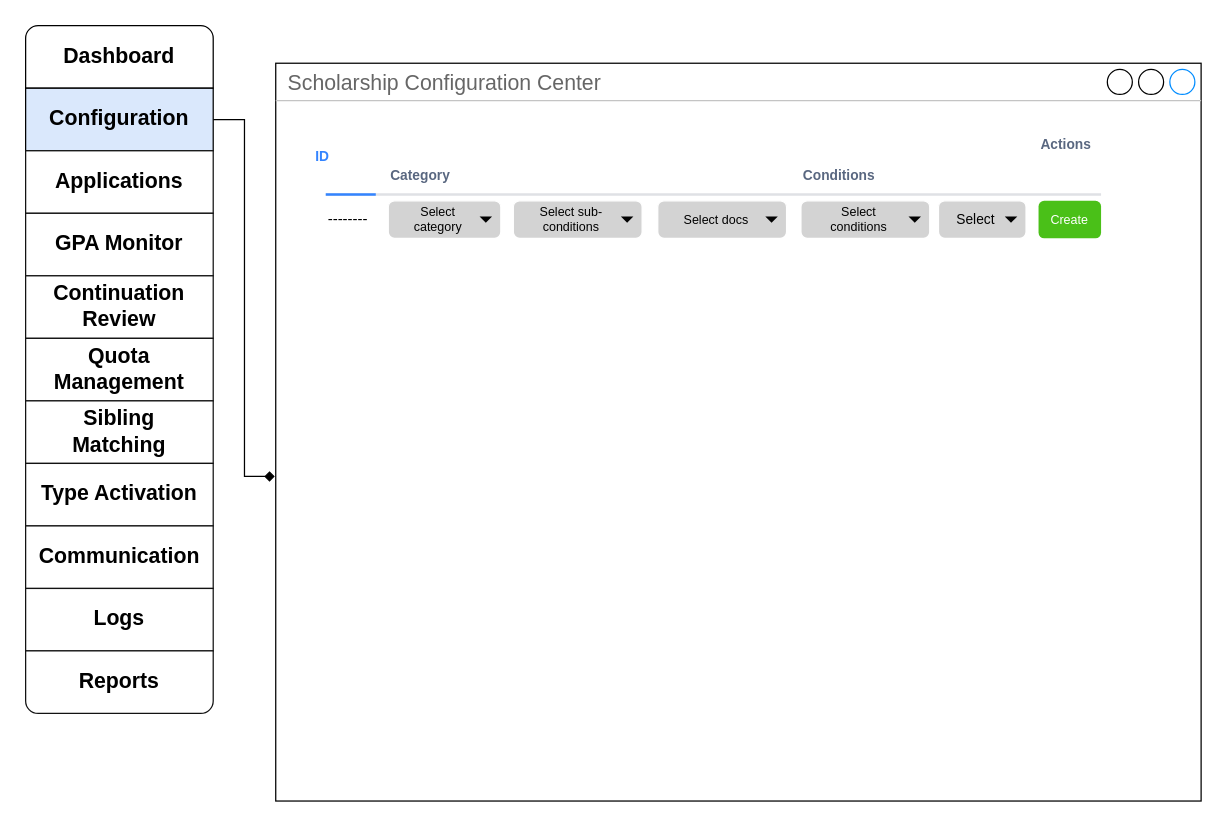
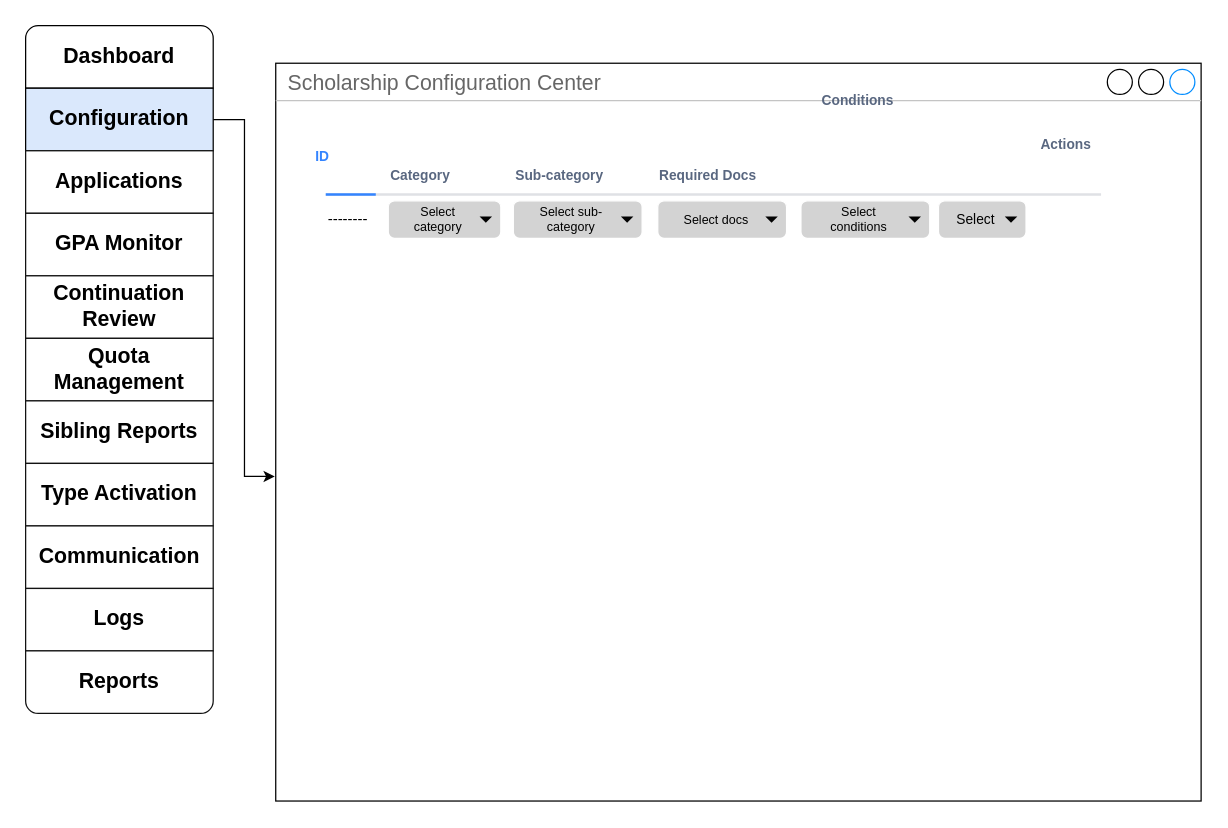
  <mxCell id="0" />
  <mxCell id="1" parent="0" />
  <mxCell id="2" value="Scholarship Configuration Center" style="strokeWidth=1;shadow=0;dashed=0;align=center;html=1;shape=mxgraph.mockup.containers.window;align=left;verticalAlign=top;spacingLeft=8;strokeColor2=#008cff;strokeColor3=#c4c4c4;fontColor=#666666;mainText=;fontSize=17;labelBackgroundColor=none;whiteSpace=wrap;" parent="1" vertex="1"><mxGeometry x="220" y="50" width="740" height="590" as="geometry" /></mxCell>
  <mxCell id="3" value="" style="swimlane;shape=mxgraph.bootstrap.anchor;strokeColor=light-dark(#121212, #ededed);fillColor=#ffffff;fontColor=#000000;fontStyle=0;childLayout=stackLayout;horizontal=1;startSize=0;horizontalStack=0;resizeParent=1;resizeParentMax=0;resizeLast=0;collapsible=0;marginBottom=0;whiteSpace=wrap;html=1;" parent="1" vertex="1"><mxGeometry x="20" y="20" width="150" height="550" as="geometry" /></mxCell>
  <mxCell id="4" value="Dashboard" style="text;strokeColor=light-dark(#000000, #229afd);align=center;verticalAlign=middle;spacingLeft=10;spacingRight=10;overflow=hidden;points=[[0,0.5],[1,0.5]];portConstraint=eastwest;rotatable=0;whiteSpace=wrap;html=1;shape=mxgraph.mockup.topButton;rSize=10;fillColor=light-dark(#ffffff, #229afd);fontColor=#000000;fontSize=17;fontStyle=1;" parent="3" vertex="1"><mxGeometry width="150" height="50" as="geometry" /></mxCell>
  <mxCell id="5" value="Configuration" style="text;strokeColor=light-dark(#000000, #5c79a3);align=center;verticalAlign=middle;spacingLeft=10;spacingRight=10;overflow=hidden;points=[[0,0.5],[1,0.5]];portConstraint=eastwest;rotatable=0;whiteSpace=wrap;html=1;rSize=5;fillColor=#dae8fc;fontSize=17;fontStyle=1;" parent="3" vertex="1"><mxGeometry y="50" width="150" height="50" as="geometry" /></mxCell>
  <mxCell id="6" value="Applications" style="text;strokeColor=inherit;align=center;verticalAlign=middle;spacingLeft=10;spacingRight=10;overflow=hidden;points=[[0,0.5],[1,0.5]];portConstraint=eastwest;rotatable=0;whiteSpace=wrap;html=1;rSize=5;fillColor=inherit;fontColor=inherit;fontSize=17;fontStyle=1;" parent="3" vertex="1"><mxGeometry y="100" width="150" height="50" as="geometry" /></mxCell>
  <mxCell id="7" value="GPA Monitor" style="text;strokeColor=inherit;align=center;verticalAlign=middle;spacingLeft=10;spacingRight=10;overflow=hidden;points=[[0,0.5],[1,0.5]];portConstraint=eastwest;rotatable=0;whiteSpace=wrap;html=1;rSize=5;fillColor=inherit;fontColor=inherit;fontSize=17;fontStyle=1;" parent="3" vertex="1"><mxGeometry y="150" width="150" height="50" as="geometry" /></mxCell>
  <mxCell id="8" value="Continuation Review" style="text;strokeColor=inherit;align=center;verticalAlign=middle;spacingLeft=10;spacingRight=10;overflow=hidden;points=[[0,0.5],[1,0.5]];portConstraint=eastwest;rotatable=0;whiteSpace=wrap;html=1;rSize=5;fillColor=inherit;fontColor=inherit;fontSize=17;fontStyle=1;" parent="3" vertex="1"><mxGeometry y="200" width="150" height="50" as="geometry" /></mxCell>
  <mxCell id="9" value="Quota Management" style="text;strokeColor=inherit;align=center;verticalAlign=middle;spacingLeft=10;spacingRight=10;overflow=hidden;points=[[0,0.5],[1,0.5]];portConstraint=eastwest;rotatable=0;whiteSpace=wrap;html=1;rSize=5;fillColor=inherit;fontColor=inherit;fontSize=17;fontStyle=1;" parent="3" vertex="1"><mxGeometry y="250" width="150" height="50" as="geometry" /></mxCell>
- <mxCell id="10" value="Sibling Matching" style="text;strokeColor=inherit;align=center;verticalAlign=middle;spacingLeft=10;spacingRight=10;overflow=hidden;points=[[0,0.5],[1,0.5]];portConstraint=eastwest;rotatable=0;whiteSpace=wrap;html=1;rSize=5;fillColor=inherit;fontColor=inherit;fontSize=17;fontStyle=1;" parent="3" vertex="1"><mxGeometry y="300" width="150" height="50" as="geometry" /></mxCell>
+ <mxCell id="10" value="Sibling Reports" style="text;strokeColor=inherit;align=center;verticalAlign=middle;spacingLeft=10;spacingRight=10;overflow=hidden;points=[[0,0.5],[1,0.5]];portConstraint=eastwest;rotatable=0;whiteSpace=wrap;html=1;rSize=5;fillColor=inherit;fontColor=inherit;fontSize=17;fontStyle=1;" parent="3" vertex="1"><mxGeometry y="300" width="150" height="50" as="geometry" /></mxCell>
  <mxCell id="11" value="Type Activation" style="text;strokeColor=inherit;align=center;verticalAlign=middle;spacingLeft=10;spacingRight=10;overflow=hidden;points=[[0,0.5],[1,0.5]];portConstraint=eastwest;rotatable=0;whiteSpace=wrap;html=1;rSize=5;fillColor=inherit;fontColor=inherit;fontSize=17;fontStyle=1;" parent="3" vertex="1"><mxGeometry y="350" width="150" height="50" as="geometry" /></mxCell>
  <mxCell id="12" value="Communication" style="text;strokeColor=inherit;align=center;verticalAlign=middle;spacingLeft=10;spacingRight=10;overflow=hidden;points=[[0,0.5],[1,0.5]];portConstraint=eastwest;rotatable=0;whiteSpace=wrap;html=1;rSize=5;fillColor=inherit;fontColor=inherit;fontSize=17;fontStyle=1;" parent="3" vertex="1"><mxGeometry y="400" width="150" height="50" as="geometry" /></mxCell>
  <mxCell id="13" value="Logs" style="text;strokeColor=inherit;align=center;verticalAlign=middle;spacingLeft=10;spacingRight=10;overflow=hidden;points=[[0,0.5],[1,0.5]];portConstraint=eastwest;rotatable=0;whiteSpace=wrap;html=1;rSize=5;fillColor=inherit;fontColor=inherit;fontSize=17;fontStyle=1;" parent="3" vertex="1"><mxGeometry y="450" width="150" height="50" as="geometry" /></mxCell>
  <mxCell id="14" value="Reports" style="text;strokeColor=inherit;align=center;verticalAlign=middle;spacingLeft=10;spacingRight=10;overflow=hidden;points=[[0,0.5],[1,0.5]];portConstraint=eastwest;rotatable=0;whiteSpace=wrap;html=1;shape=mxgraph.mockup.bottomButton;rSize=10;fillColor=inherit;fontColor=inherit;fontSize=17;fontStyle=1;" parent="3" vertex="1"><mxGeometry y="500" width="150" height="50" as="geometry" /></mxCell>
- <mxCell id="15" style="edgeStyle=orthogonalEdgeStyle;rounded=0;orthogonalLoop=1;jettySize=auto;html=1;exitX=1;exitY=0.5;exitDx=0;exitDy=0;entryX=-0.001;entryY=0.56;entryDx=0;entryDy=0;entryPerimeter=0;endArrow=diamond;" parent="1" source="5" target="2" edge="1"><mxGeometry relative="1" as="geometry" /></mxCell>
+ <mxCell id="15" style="edgeStyle=orthogonalEdgeStyle;rounded=0;orthogonalLoop=1;jettySize=auto;html=1;exitX=1;exitY=0.5;exitDx=0;exitDy=0;entryX=-0.001;entryY=0.56;entryDx=0;entryDy=0;entryPerimeter=0;" parent="1" source="5" target="2" edge="1"><mxGeometry relative="1" as="geometry" /></mxCell>
  <mxCell id="16" value="ID" style="html=1;fillColor=none;strokeColor=none;fontSize=11;align=left;fontColor=#3384FF;fontStyle=1;whiteSpace=wrap" parent="1" vertex="1"><mxGeometry x="250" y="115" width="50" height="20" as="geometry" /></mxCell>
  <mxCell id="17" value="Category" style="html=1;fillColor=none;strokeColor=none;fontSize=11;align=left;fontColor=#596780;fontStyle=1;whiteSpace=wrap" parent="1" vertex="1"><mxGeometry x="310" y="130" width="60" height="20" as="geometry" /></mxCell>
+ <mxCell id="18" value="Sub-category" style="html=1;fillColor=none;strokeColor=none;fontSize=11;align=left;fontColor=#596780;fontStyle=1;whiteSpace=wrap" parent="1" vertex="1"><mxGeometry x="410" y="130" width="76" height="20" as="geometry" /></mxCell>
+ <mxCell id="19" value="Required Docs" style="html=1;fillColor=none;strokeColor=none;fontSize=11;align=left;fontColor=#596780;fontStyle=1;whiteSpace=wrap" parent="1" vertex="1"><mxGeometry x="525" y="130" width="90" height="20" as="geometry" /></mxCell>
  <mxCell id="20" value="" style="shape=line;strokeWidth=2;html=1;strokeColor=#DFE1E5;resizeWidth=1" parent="1" vertex="1"><mxGeometry x="260" width="620" height="10" as="geometry" y="150" /></mxCell>
  <mxCell id="21" value="" style="shape=line;strokeWidth=2;html=1;strokeColor=#3384FF;resizeWidth=1" parent="1" vertex="1"><mxGeometry x="260" width="40" height="10" as="geometry" y="150" /></mxCell>
- <mxCell id="22" value="Conditions" style="html=1;fillColor=none;strokeColor=none;fontSize=11;align=left;fontColor=#596780;fontStyle=1;whiteSpace=wrap" parent="1" vertex="1"><mxGeometry x="640" y="130" width="70" height="20" as="geometry" /></mxCell>
+ <mxCell id="22" value="Conditions" style="html=1;fillColor=none;strokeColor=none;fontSize=11;align=left;fontColor=#596780;fontStyle=1;whiteSpace=wrap" parent="1" vertex="1"><mxGeometry x="655" y="70" width="70" height="20" as="geometry" /></mxCell>
  <mxCell id="23" value="Actions" style="html=1;fillColor=none;strokeColor=none;fontSize=11;align=left;fontColor=#596780;fontStyle=1;whiteSpace=wrap" parent="1" vertex="1"><mxGeometry x="830" y="105" width="50" height="20" as="geometry" /></mxCell>
  <mxCell id="24" value="--------" style="rounded=0;whiteSpace=wrap;html=1;strokeColor=none;align=left;" parent="1" vertex="1"><mxGeometry x="260" y="160" width="60" height="30" as="geometry" /></mxCell>
  <mxCell id="25" value="Select category" style="html=1;shadow=0;dashed=0;shape=mxgraph.bootstrap.rrect;rSize=5;strokeColor=light-dark(#ffffff, #9577a3);strokeWidth=1;fillColor=light-dark(#d3d3d3, #6a6a6a);whiteSpace=wrap;align=center;verticalAlign=middle;fontStyle=0;fontSize=10;spacingLeft=10;spacingRight=20;" vertex="1" parent="1"><mxGeometry x="310" y="160" width="90" height="30" as="geometry" /></mxCell>
  <mxCell id="26" value="" style="shape=triangle;direction=south;fillColor=light-dark(#020202, #121212);strokeColor=none;perimeter=none;" vertex="1" parent="25"><mxGeometry x="1" y="0.5" width="10" height="5" relative="1" as="geometry"><mxPoint x="-17" y="-2.5" as="offset" /></mxGeometry></mxCell>
- <mxCell id="27" value="Select sub-conditions" style="html=1;shadow=0;dashed=0;shape=mxgraph.bootstrap.rrect;rSize=5;strokeColor=light-dark(#ffffff, #9577a3);strokeWidth=1;fillColor=light-dark(#d3d3d3, #6a6a6a);whiteSpace=wrap;align=center;verticalAlign=middle;fontStyle=0;fontSize=10;spacingLeft=10;spacingRight=20;" vertex="1" parent="1"><mxGeometry x="410" y="160" width="103" height="30" as="geometry" /></mxCell>
+ <mxCell id="27" value="Select sub-category" style="html=1;shadow=0;dashed=0;shape=mxgraph.bootstrap.rrect;rSize=5;strokeColor=light-dark(#ffffff, #9577a3);strokeWidth=1;fillColor=light-dark(#d3d3d3, #6a6a6a);whiteSpace=wrap;align=center;verticalAlign=middle;fontStyle=0;fontSize=10;spacingLeft=10;spacingRight=20;" vertex="1" parent="1"><mxGeometry x="410" y="160" width="103" height="30" as="geometry" /></mxCell>
  <mxCell id="28" value="" style="shape=triangle;direction=south;fillColor=light-dark(#020202, #121212);strokeColor=none;perimeter=none;" vertex="1" parent="27"><mxGeometry x="1" y="0.5" width="10" height="5" relative="1" as="geometry"><mxPoint x="-17" y="-2.5" as="offset" /></mxGeometry></mxCell>
  <mxCell id="29" value="&lt;div&gt;Select docs&lt;br&gt;&lt;/div&gt;" style="html=1;shadow=0;dashed=0;shape=mxgraph.bootstrap.rrect;rSize=5;strokeColor=light-dark(#ffffff, #9577a3);strokeWidth=1;fillColor=light-dark(#d3d3d3, #6a6a6a);whiteSpace=wrap;align=center;verticalAlign=middle;fontStyle=0;fontSize=10;spacingLeft=10;spacingRight=20;" vertex="1" parent="1"><mxGeometry x="525.5" y="160" width="103" height="30" as="geometry" /></mxCell>
  <mxCell id="30" value="" style="shape=triangle;direction=south;fillColor=light-dark(#020202, #121212);strokeColor=none;perimeter=none;" vertex="1" parent="29"><mxGeometry x="1" y="0.5" width="10" height="5" relative="1" as="geometry"><mxPoint x="-17" y="-2.5" as="offset" /></mxGeometry></mxCell>
  <mxCell id="31" value="Select conditions" style="html=1;shadow=0;dashed=0;shape=mxgraph.bootstrap.rrect;rSize=5;strokeColor=light-dark(#ffffff, #9577a3);strokeWidth=1;fillColor=light-dark(#d3d3d3, #6a6a6a);whiteSpace=wrap;align=center;verticalAlign=middle;fontStyle=0;fontSize=10;spacingLeft=10;spacingRight=20;" vertex="1" parent="1"><mxGeometry x="640" y="160" width="103" height="30" as="geometry" /></mxCell>
  <mxCell id="32" value="" style="shape=triangle;direction=south;fillColor=light-dark(#020202, #121212);strokeColor=none;perimeter=none;" vertex="1" parent="31"><mxGeometry x="1" y="0.5" width="10" height="5" relative="1" as="geometry"><mxPoint x="-17" y="-2.5" as="offset" /></mxGeometry></mxCell>
  <mxCell id="33" value="Select" style="html=1;shadow=0;dashed=0;shape=mxgraph.bootstrap.rrect;rSize=5;strokeColor=light-dark(#ffffff, #9577a3);strokeWidth=1;fillColor=light-dark(#d3d3d3, #6a6a6a);whiteSpace=wrap;align=center;verticalAlign=middle;fontStyle=0;fontSize=11;spacingLeft=10;spacingRight=20;" vertex="1" parent="1"><mxGeometry x="750" y="160" width="70" height="30" as="geometry" /></mxCell>
  <mxCell id="34" value="" style="shape=triangle;direction=south;fillColor=light-dark(#020202, #121212);strokeColor=none;perimeter=none;" vertex="1" parent="33"><mxGeometry x="1" y="0.5" width="10" height="5" relative="1" as="geometry"><mxPoint x="-17" y="-2.5" as="offset" /></mxGeometry></mxCell>
- <mxCell id="35" value="Create" style="rounded=1;fillColor=light-dark(#4ac018, #67b2ff);strokeColor=none;html=1;whiteSpace=wrap;fontColor=#ffffff;align=center;verticalAlign=middle;fontStyle=0;fontSize=10;sketch=0;labelBackgroundColor=none;labelBorderColor=none;" vertex="1" parent="1"><mxGeometry x="830" y="160" width="50" height="30" as="geometry" /></mxCell>
